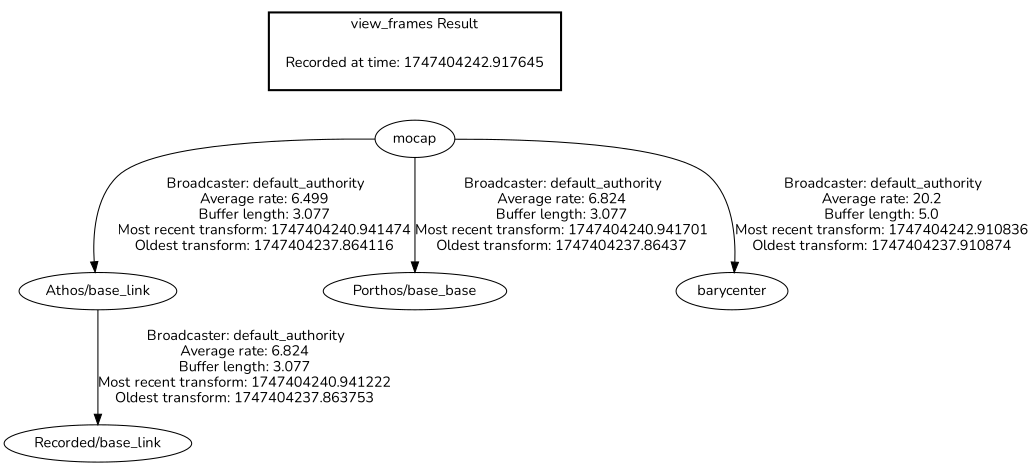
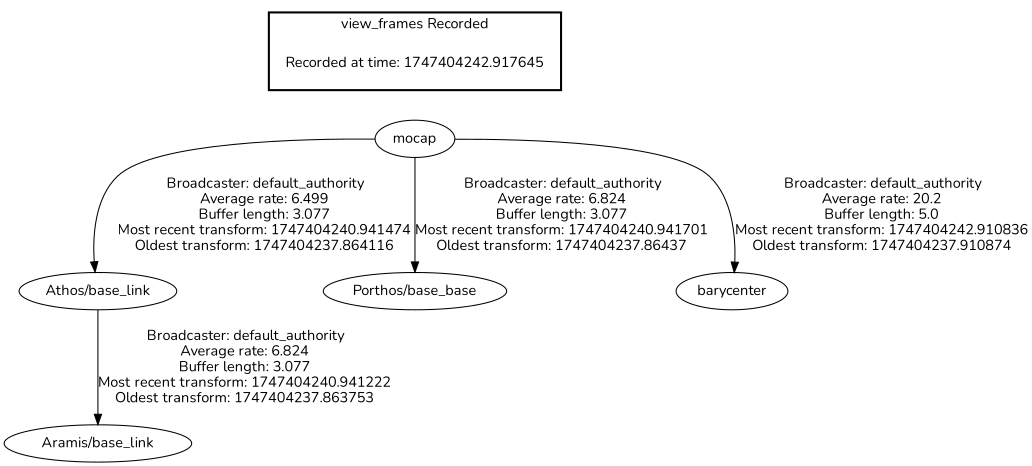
  digraph {
    fontname=Nunito
    node [fontname=Nunito]
    edge [fontname=Nunito]
    "Recorded at time: 1747404242.917645" [shape=plaintext]
    mocap
    "Athos/base_link"
    n4 [label="Porthos/base_base"]
    barycenter
-   "Aramis/base_link" [label="Recorded/base_link"]
+   "Aramis/base_link"
    subgraph cluster_1 {
      color=black
-     label="view_frames Result"
+     label="view_frames Recorded"
      style=bold
      "Recorded at time: 1747404242.917645"
    }
    "Recorded at time: 1747404242.917645" -> mocap [style=invis]
    mocap -> "Athos/base_link" [label=" Broadcaster: default_authority\nAverage rate: 6.499\nBuffer length: 3.077\nMost recent transform: 1747404240.941474\nOldest transform: 1747404237.864116\n"]
    mocap -> n4 [label=" Broadcaster: default_authority\nAverage rate: 6.824\nBuffer length: 3.077\nMost recent transform: 1747404240.941701\nOldest transform: 1747404237.86437\n"]
    mocap -> barycenter [label=" Broadcaster: default_authority\nAverage rate: 20.2\nBuffer length: 5.0\nMost recent transform: 1747404242.910836\nOldest transform: 1747404237.910874\n"]
    "Athos/base_link" -> "Aramis/base_link" [label=" Broadcaster: default_authority\nAverage rate: 6.824\nBuffer length: 3.077\nMost recent transform: 1747404240.941222\nOldest transform: 1747404237.863753\n"]
  }
